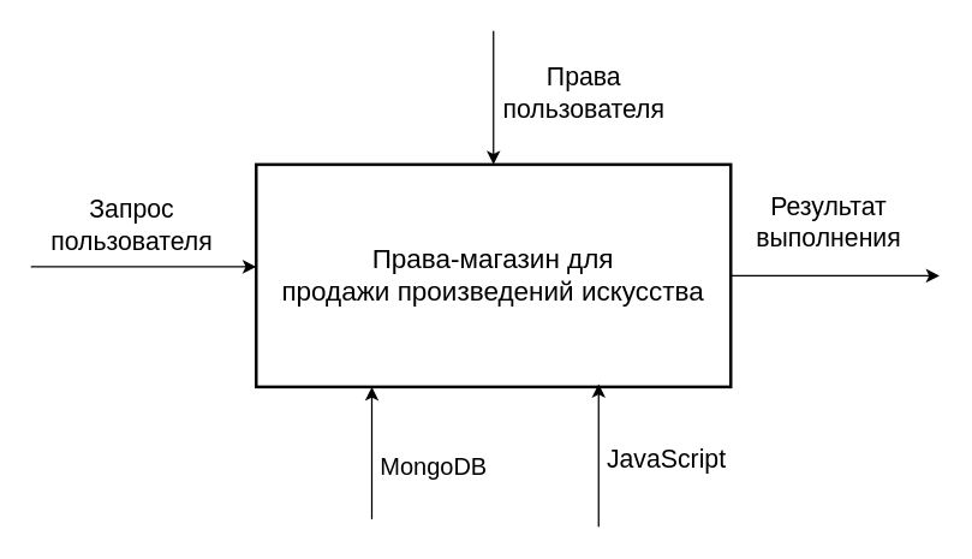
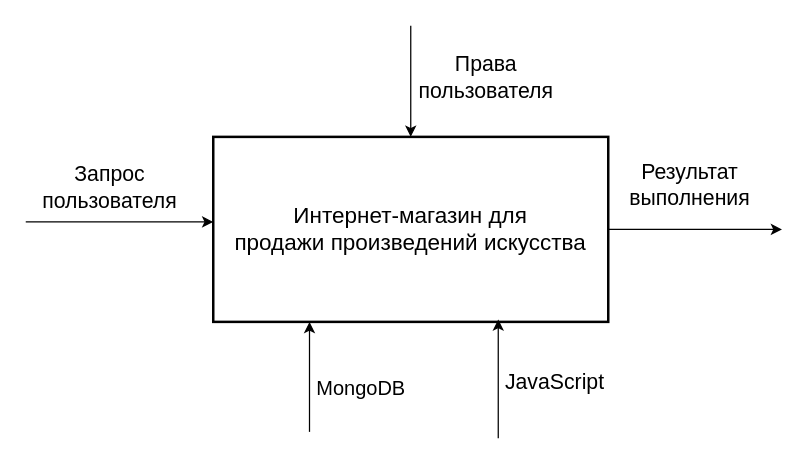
  <mxCell id="0" />
  <mxCell id="1" parent="0" />
  <mxCell id="2" value="Результат&lt;br&gt;выполнения" style="edgeStyle=orthogonalEdgeStyle;rounded=0;orthogonalLoop=1;jettySize=auto;html=1;exitX=1;exitY=0.5;exitDx=0;exitDy=0;fontSize=17;" edge="1" parent="1" source="3"><mxGeometry x="-0.067" y="35" relative="1" as="geometry"><mxPoint x="625" y="183" as="targetPoint" /><mxPoint as="offset" /></mxGeometry></mxCell>
- <mxCell id="3" value="&lt;font style=&quot;font-size: 18px;&quot;&gt;Права-магазин для&lt;br style=&quot;font-size: 18px;&quot;&gt;продажи произведений искусства&lt;/font&gt;" style="rounded=0;whiteSpace=wrap;html=1;strokeWidth=2;fontSize=18;" vertex="1" parent="1"><mxGeometry x="170" y="109" width="316" height="148" as="geometry" /></mxCell>
+ <mxCell id="3" value="&lt;font style=&quot;font-size: 18px;&quot;&gt;Интернет-магазин для&lt;br style=&quot;font-size: 18px;&quot;&gt;продажи произведений искусства&lt;/font&gt;" style="rounded=0;whiteSpace=wrap;html=1;strokeWidth=2;fontSize=18;" vertex="1" parent="1"><mxGeometry x="170" y="109" width="316" height="148" as="geometry" /></mxCell>
  <mxCell id="4" value="" style="endArrow=classic;html=1;" edge="1" parent="1"><mxGeometry width="50" height="50" relative="1" as="geometry"><mxPoint x="247" y="345" as="sourcePoint" /><mxPoint x="247" y="257" as="targetPoint" /></mxGeometry></mxCell>
  <mxCell id="5" value="MongoDB" style="edgeLabel;html=1;align=center;verticalAlign=middle;resizable=0;points=[];fontSize=16;" vertex="1" connectable="0" parent="4"><mxGeometry x="-0.151" relative="1" as="geometry"><mxPoint x="40" y="1" as="offset" /></mxGeometry></mxCell>
  <mxCell id="6" value="" style="endArrow=classic;html=1;" edge="1" parent="1"><mxGeometry width="50" height="50" relative="1" as="geometry"><mxPoint x="398" y="350" as="sourcePoint" /><mxPoint x="398" y="255" as="targetPoint" /></mxGeometry></mxCell>
  <mxCell id="7" value="JavaScript" style="edgeLabel;html=1;align=center;verticalAlign=middle;resizable=0;points=[];fontSize=17;" vertex="1" connectable="0" parent="6"><mxGeometry x="-0.548" y="-4" relative="1" as="geometry"><mxPoint x="40" y="-24" as="offset" /></mxGeometry></mxCell>
  <mxCell id="8" value="" style="endArrow=classic;html=1;fontSize=17;" edge="1" parent="1"><mxGeometry width="50" height="50" relative="1" as="geometry"><mxPoint x="20" y="177" as="sourcePoint" /><mxPoint x="170" y="177" as="targetPoint" /></mxGeometry></mxCell>
  <mxCell id="9" value="Запрос&lt;br&gt;пользователя" style="edgeLabel;html=1;align=center;verticalAlign=middle;resizable=0;points=[];fontSize=17;" vertex="1" connectable="0" parent="8"><mxGeometry x="-0.295" y="-4" relative="1" as="geometry"><mxPoint x="13" y="-32" as="offset" /></mxGeometry></mxCell>
  <mxCell id="10" value="" style="endArrow=classic;html=1;fontSize=17;entryX=0.5;entryY=0;entryDx=0;entryDy=0;" edge="1" parent="1" target="3"><mxGeometry width="50" height="50" relative="1" as="geometry"><mxPoint x="328" y="20" as="sourcePoint" /><mxPoint x="343" y="5" as="targetPoint" /></mxGeometry></mxCell>
  <mxCell id="11" value="Права&lt;br&gt;пользователя" style="edgeLabel;html=1;align=center;verticalAlign=middle;resizable=0;points=[];fontSize=17;" vertex="1" connectable="0" parent="10"><mxGeometry x="0.329" y="-4" relative="1" as="geometry"><mxPoint x="63" y="-18" as="offset" /></mxGeometry></mxCell>
